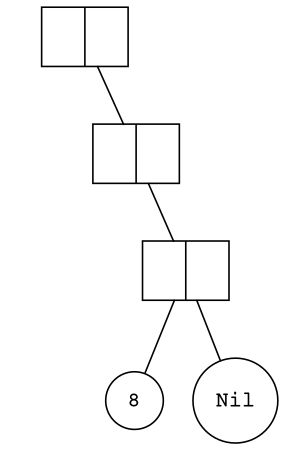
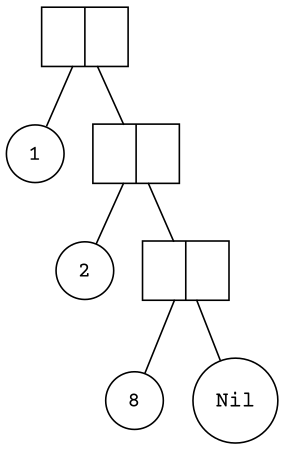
  graph {
    fontname="Courier Prime"
    node [fontname="Courier Prime" shape=circle]
    edge [fontname="Courier Prime"]
    n1 [label=" | " shape=record]
+   1
    n3 [label=" | " shape=record]
+   2
    n5 [label=" | " shape=record]
    n6 [label=8]
    Nil
+   n1 -- 1
    n1 -- n3
+   n3 -- 2
    n3 -- n5
    n5 -- n6
    n5 -- Nil
  }
